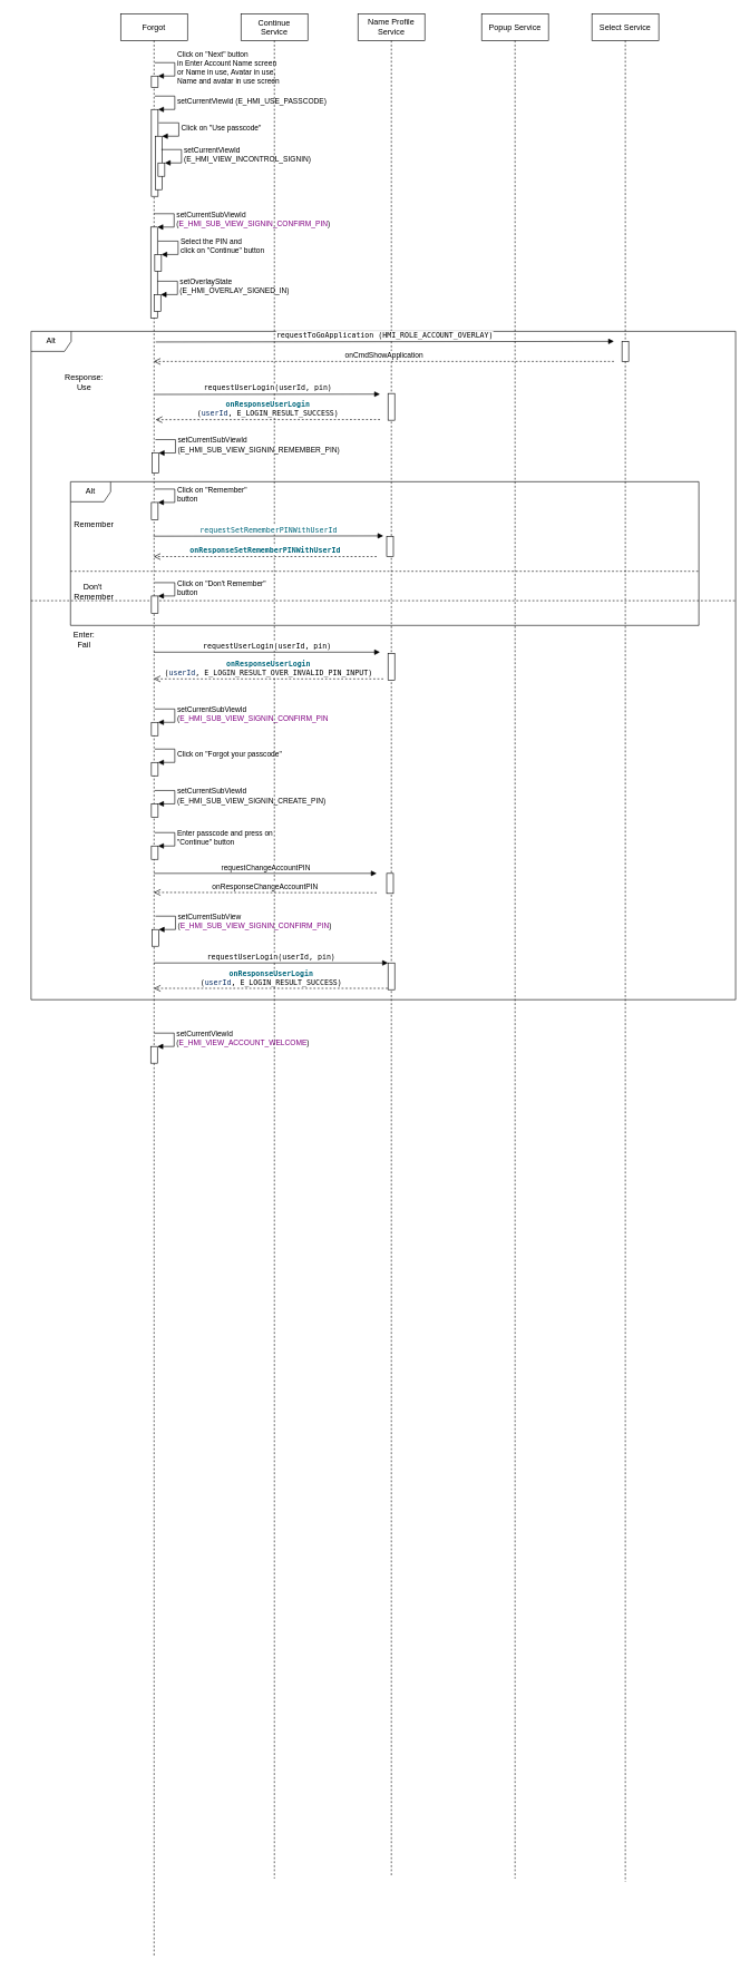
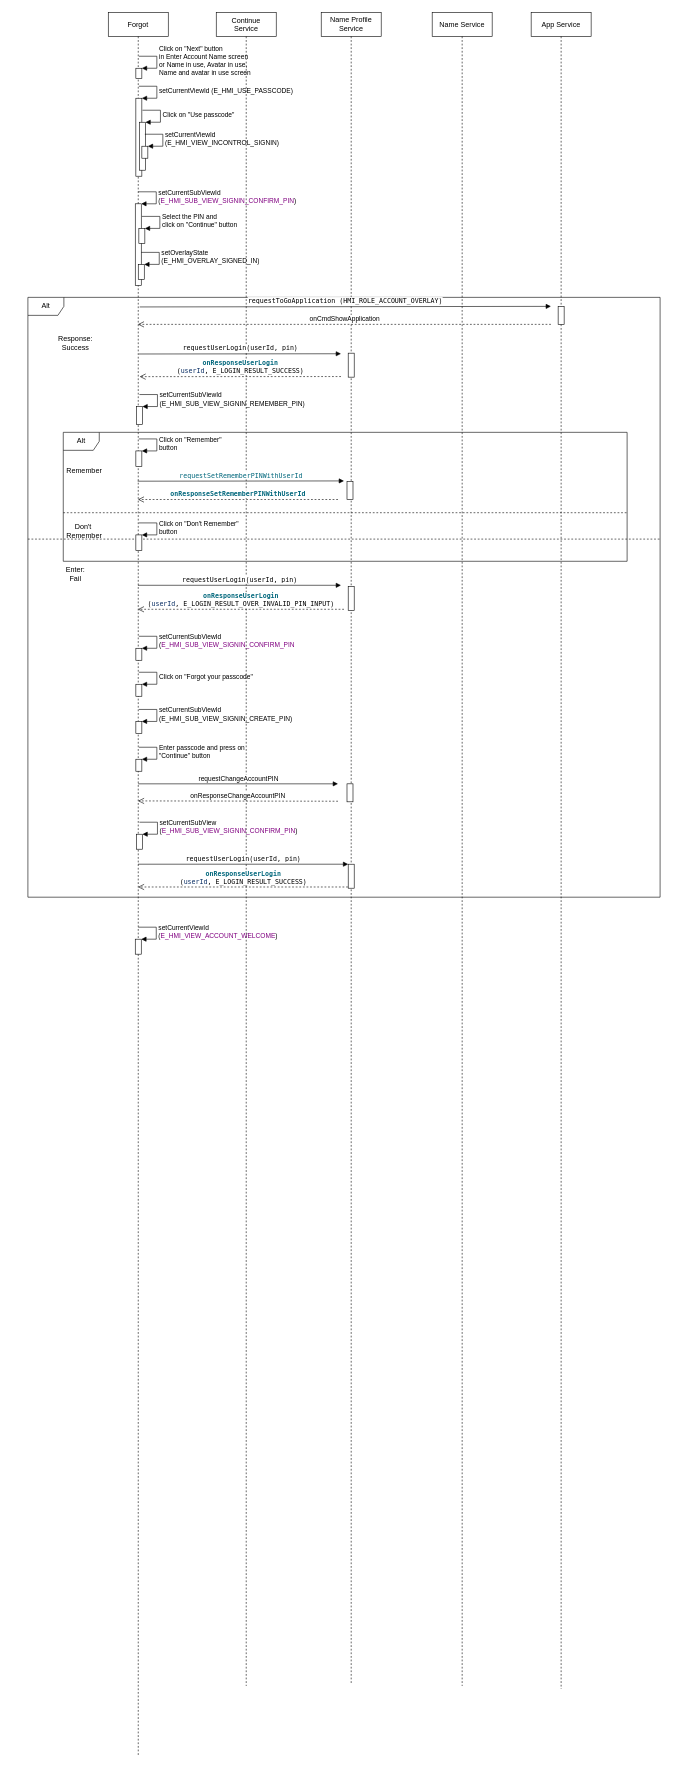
  <mxCell id="0" />
  <mxCell id="1" parent="0" />
  <mxCell id="2" value="" style="group" parent="1" connectable="0" vertex="1"><mxGeometry x="105" y="720" width="940" height="215" as="geometry" /></mxCell>
  <mxCell id="3" value="Alt" style="shape=umlFrame;whiteSpace=wrap;html=1;" parent="2" vertex="1"><mxGeometry width="940" height="215" as="geometry" /></mxCell>
  <mxCell id="4" value="" style="line;strokeWidth=1;fillColor=none;align=left;verticalAlign=middle;spacingTop=-1;spacingLeft=3;spacingRight=3;rotatable=0;labelPosition=right;points=[];portConstraint=eastwest;dashed=1;" parent="2" vertex="1"><mxGeometry y="130" width="940" height="8" as="geometry" /></mxCell>
  <mxCell id="5" value="Remember" style="text;html=1;strokeColor=none;fillColor=none;align=center;verticalAlign=middle;whiteSpace=wrap;rounded=0;dashed=1;" parent="2" vertex="1"><mxGeometry x="15.878" y="50" width="38.108" height="30" as="geometry" /></mxCell>
  <mxCell id="6" value="Don't&amp;nbsp;&lt;br&gt;Remember" style="text;html=1;strokeColor=none;fillColor=none;align=center;verticalAlign=middle;whiteSpace=wrap;rounded=0;dashed=1;" parent="2" vertex="1"><mxGeometry x="15.878" y="150" width="38.108" height="30" as="geometry" /></mxCell>
  <mxCell id="7" value="" style="group" parent="1" connectable="0" vertex="1"><mxGeometry x="46" y="495" width="1054" height="1000" as="geometry" /></mxCell>
  <mxCell id="8" value="Alt" style="shape=umlFrame;whiteSpace=wrap;html=1;" parent="7" vertex="1"><mxGeometry width="1054" height="1000.0" as="geometry" /></mxCell>
  <mxCell id="9" value="" style="line;strokeWidth=1;fillColor=none;align=left;verticalAlign=middle;spacingTop=-1;spacingLeft=3;spacingRight=3;rotatable=0;labelPosition=right;points=[];portConstraint=eastwest;dashed=1;" parent="7" vertex="1"><mxGeometry y="399.005" width="1054" height="7.96" as="geometry" /></mxCell>
- <mxCell id="10" value="Response:&lt;br&gt;Use" style="text;html=1;strokeColor=none;fillColor=none;align=center;verticalAlign=middle;whiteSpace=wrap;rounded=0;dashed=1;" parent="7" vertex="1"><mxGeometry x="-26.0" y="62.177" width="210.8" height="29.851" as="geometry" /></mxCell>
+ <mxCell id="10" value="Response:&lt;br&gt;Success" style="text;html=1;strokeColor=none;fillColor=none;align=center;verticalAlign=middle;whiteSpace=wrap;rounded=0;dashed=1;" parent="7" vertex="1"><mxGeometry x="-26.0" y="62.177" width="210.8" height="29.851" as="geometry" /></mxCell>
  <mxCell id="11" value="Enter:&lt;br&gt;Fail" style="text;html=1;strokeColor=none;fillColor=none;align=center;verticalAlign=middle;whiteSpace=wrap;rounded=0;dashed=1;" parent="7" vertex="1"><mxGeometry x="-26.0" y="445.592" width="210.8" height="29.851" as="geometry" /></mxCell>
  <mxCell id="12" value="Forgot" style="shape=umlLifeline;perimeter=lifelinePerimeter;container=1;collapsible=0;recursiveResize=0;rounded=0;shadow=0;strokeWidth=1;" parent="1" vertex="1"><mxGeometry x="180" y="20" width="100" height="2905" as="geometry" /></mxCell>
  <mxCell id="13" value="" style="html=1;points=[];perimeter=orthogonalPerimeter;" parent="12" vertex="1"><mxGeometry x="46" y="93" width="10" height="17" as="geometry" /></mxCell>
  <mxCell id="14" value="Click on &quot;Next&quot; button&lt;br&gt;in Enter Account Name screen&lt;br&gt;or Name in use, Avatar in use,&lt;br&gt;Name and avatar in use screen" style="edgeStyle=orthogonalEdgeStyle;html=1;align=left;spacingLeft=2;endArrow=block;rounded=0;entryX=1;entryY=0;" parent="12" target="13" edge="1"><mxGeometry relative="1" as="geometry"><mxPoint x="51" y="73" as="sourcePoint" /><Array as="points"><mxPoint x="81" y="73" /></Array></mxGeometry></mxCell>
  <mxCell id="15" value="" style="html=1;points=[];perimeter=orthogonalPerimeter;" parent="12" vertex="1"><mxGeometry x="46" y="143" width="10" height="130" as="geometry" /></mxCell>
  <mxCell id="16" value="setCurrentViewId (E_HMI_USE_PASSCODE)" style="edgeStyle=orthogonalEdgeStyle;html=1;align=left;spacingLeft=2;endArrow=block;rounded=0;entryX=1;entryY=0;" parent="12" target="15" edge="1"><mxGeometry relative="1" as="geometry"><mxPoint x="51" y="123" as="sourcePoint" /><Array as="points"><mxPoint x="81" y="123" /></Array></mxGeometry></mxCell>
  <mxCell id="17" value="" style="html=1;points=[];perimeter=orthogonalPerimeter;" parent="12" vertex="1"><mxGeometry x="52" y="183" width="10" height="80" as="geometry" /></mxCell>
  <mxCell id="18" value="Click on &quot;Use passcode&quot;" style="edgeStyle=orthogonalEdgeStyle;html=1;align=left;spacingLeft=2;endArrow=block;rounded=0;entryX=1;entryY=0;" parent="12" target="17" edge="1"><mxGeometry relative="1" as="geometry"><mxPoint x="57" y="163" as="sourcePoint" /><Array as="points"><mxPoint x="87" y="163" /></Array></mxGeometry></mxCell>
  <mxCell id="19" value="" style="html=1;points=[];perimeter=orthogonalPerimeter;" parent="12" vertex="1"><mxGeometry x="56" y="223" width="10" height="20" as="geometry" /></mxCell>
  <mxCell id="20" value="setCurrentViewId &lt;br&gt;(E_HMI_VIEW_INCONTROL_SIGNIN)" style="edgeStyle=orthogonalEdgeStyle;html=1;align=left;spacingLeft=2;endArrow=block;rounded=0;entryX=1;entryY=0;" parent="12" target="19" edge="1"><mxGeometry relative="1" as="geometry"><mxPoint x="61" y="203" as="sourcePoint" /><Array as="points"><mxPoint x="91" y="203" /></Array></mxGeometry></mxCell>
  <mxCell id="21" value="" style="html=1;points=[];perimeter=orthogonalPerimeter;" parent="12" vertex="1"><mxGeometry x="45" y="319" width="10" height="136" as="geometry" /></mxCell>
  <mxCell id="22" value="setCurrentSubViewId&lt;br&gt;(&lt;span style=&quot;color: rgb(128, 0, 128);&quot;&gt;E_HMI_SUB_VIEW_SIGNIN_CONFIRM_PIN&lt;/span&gt;)" style="edgeStyle=orthogonalEdgeStyle;html=1;align=left;spacingLeft=2;endArrow=block;rounded=0;entryX=1;entryY=0;" parent="12" target="21" edge="1"><mxGeometry relative="1" as="geometry"><mxPoint x="50" y="299" as="sourcePoint" /><Array as="points"><mxPoint x="80" y="299" /></Array></mxGeometry></mxCell>
  <mxCell id="23" value="" style="html=1;points=[];perimeter=orthogonalPerimeter;" parent="12" vertex="1"><mxGeometry x="46" y="1060" width="10" height="20" as="geometry" /></mxCell>
  <mxCell id="24" value="setCurrentSubViewId&lt;br&gt;(&lt;span style=&quot;color: rgb(128, 0, 128);&quot;&gt;E_HMI_SUB_VIEW_SIGNIN_CONFIRM_PIN&lt;/span&gt;" style="edgeStyle=orthogonalEdgeStyle;html=1;align=left;spacingLeft=2;endArrow=block;rounded=0;entryX=1;entryY=0;" parent="12" target="23" edge="1"><mxGeometry relative="1" as="geometry"><mxPoint x="51" y="1040" as="sourcePoint" /><Array as="points"><mxPoint x="81" y="1040" /></Array></mxGeometry></mxCell>
  <mxCell id="25" value="" style="html=1;points=[];perimeter=orthogonalPerimeter;" parent="12" vertex="1"><mxGeometry x="51" y="360" width="10" height="25" as="geometry" /></mxCell>
  <mxCell id="26" value="Select the PIN and&lt;br&gt;click on &quot;Continue&quot; button" style="edgeStyle=orthogonalEdgeStyle;html=1;align=left;spacingLeft=2;endArrow=block;rounded=0;entryX=1;entryY=0;" parent="12" target="25" edge="1"><mxGeometry relative="1" as="geometry"><mxPoint x="56" y="340" as="sourcePoint" /><Array as="points"><mxPoint x="86" y="340" /></Array></mxGeometry></mxCell>
  <mxCell id="27" value="" style="html=1;points=[];perimeter=orthogonalPerimeter;" parent="12" vertex="1"><mxGeometry x="50" y="420" width="10" height="25" as="geometry" /></mxCell>
  <mxCell id="28" value="setOverlayState&lt;br&gt;(E_HMI_OVERLAY_SIGNED_IN)" style="edgeStyle=orthogonalEdgeStyle;html=1;align=left;spacingLeft=2;endArrow=block;rounded=0;entryX=1;entryY=0;" parent="12" target="27" edge="1"><mxGeometry relative="1" as="geometry"><mxPoint x="55" y="400" as="sourcePoint" /><Array as="points"><mxPoint x="85" y="400" /></Array></mxGeometry></mxCell>
  <mxCell id="29" value="" style="html=1;points=[];perimeter=orthogonalPerimeter;" parent="12" vertex="1"><mxGeometry x="47" y="657" width="10" height="30" as="geometry" /></mxCell>
  <mxCell id="30" value="setCurrentSubViewId &lt;br&gt;(E_HMI_SUB_VIEW_SIGNIN_REMEMBER_PIN)" style="edgeStyle=orthogonalEdgeStyle;html=1;align=left;spacingLeft=2;endArrow=block;rounded=0;entryX=1;entryY=0;" parent="12" target="29" edge="1"><mxGeometry relative="1" as="geometry"><mxPoint x="52" y="637" as="sourcePoint" /><Array as="points"><mxPoint x="82" y="637" /></Array></mxGeometry></mxCell>
  <mxCell id="31" value="" style="html=1;points=[];perimeter=orthogonalPerimeter;" parent="12" vertex="1"><mxGeometry x="46" y="731" width="10" height="26" as="geometry" /></mxCell>
  <mxCell id="32" value="Click on &quot;Remember&quot; &lt;br&gt;button" style="edgeStyle=orthogonalEdgeStyle;html=1;align=left;spacingLeft=2;endArrow=block;rounded=0;entryX=1;entryY=0;" parent="12" target="31" edge="1"><mxGeometry relative="1" as="geometry"><mxPoint x="51" y="711" as="sourcePoint" /><Array as="points"><mxPoint x="81" y="711" /></Array></mxGeometry></mxCell>
  <mxCell id="33" value="" style="html=1;points=[];perimeter=orthogonalPerimeter;" parent="12" vertex="1"><mxGeometry x="46" y="871" width="10" height="26" as="geometry" /></mxCell>
  <mxCell id="34" value="Click on &quot;Don't Remember&quot; &lt;br&gt;button" style="edgeStyle=orthogonalEdgeStyle;html=1;align=left;spacingLeft=2;endArrow=block;rounded=0;entryX=1;entryY=0;" parent="12" target="33" edge="1"><mxGeometry relative="1" as="geometry"><mxPoint x="51" y="851" as="sourcePoint" /><Array as="points"><mxPoint x="81" y="851" /></Array></mxGeometry></mxCell>
  <mxCell id="35" value="" style="html=1;points=[];perimeter=orthogonalPerimeter;" parent="12" vertex="1"><mxGeometry x="46" y="1182" width="10" height="20" as="geometry" /></mxCell>
  <mxCell id="36" value="setCurrentSubViewId&lt;br&gt;(E_HMI_SUB_VIEW_SIGNIN_CREATE_PIN)" style="edgeStyle=orthogonalEdgeStyle;html=1;align=left;spacingLeft=2;endArrow=block;rounded=0;entryX=1;entryY=0;" parent="12" target="35" edge="1"><mxGeometry relative="1" as="geometry"><mxPoint x="51" y="1162" as="sourcePoint" /><Array as="points"><mxPoint x="81" y="1162" /></Array></mxGeometry></mxCell>
  <mxCell id="37" value="" style="html=1;points=[];perimeter=orthogonalPerimeter;" parent="12" vertex="1"><mxGeometry x="46" y="1120" width="10" height="20" as="geometry" /></mxCell>
  <mxCell id="38" value="Click on &quot;Forgot your passcode&quot;" style="edgeStyle=orthogonalEdgeStyle;html=1;align=left;spacingLeft=2;endArrow=block;rounded=0;entryX=1;entryY=0;" parent="12" target="37" edge="1"><mxGeometry relative="1" as="geometry"><mxPoint x="51" y="1100" as="sourcePoint" /><Array as="points"><mxPoint x="81" y="1100" /></Array></mxGeometry></mxCell>
  <mxCell id="39" value="" style="html=1;points=[];perimeter=orthogonalPerimeter;" parent="12" vertex="1"><mxGeometry x="46" y="1245" width="10" height="20" as="geometry" /></mxCell>
  <mxCell id="40" value="Enter passcode and press on&amp;nbsp;&lt;br&gt;&quot;Continue&quot; button" style="edgeStyle=orthogonalEdgeStyle;html=1;align=left;spacingLeft=2;endArrow=block;rounded=0;entryX=1;entryY=0;" parent="12" target="39" edge="1"><mxGeometry relative="1" as="geometry"><mxPoint x="51" y="1225" as="sourcePoint" /><Array as="points"><mxPoint x="81" y="1225" /></Array></mxGeometry></mxCell>
  <mxCell id="41" value="" style="html=1;points=[];perimeter=orthogonalPerimeter;" parent="12" vertex="1"><mxGeometry x="47" y="1370" width="10" height="25" as="geometry" /></mxCell>
  <mxCell id="42" value="setCurrentSubView &lt;br&gt;(&lt;span style=&quot;color: rgb(128, 0, 128);&quot;&gt;E_HMI_SUB_VIEW_SIGNIN_CONFIRM_PIN&lt;/span&gt;)" style="edgeStyle=orthogonalEdgeStyle;html=1;align=left;spacingLeft=2;endArrow=block;rounded=0;entryX=1;entryY=0;" parent="12" target="41" edge="1"><mxGeometry relative="1" as="geometry"><mxPoint x="52" y="1350" as="sourcePoint" /><Array as="points"><mxPoint x="82" y="1350" /></Array></mxGeometry></mxCell>
  <mxCell id="43" value="" style="html=1;points=[];perimeter=orthogonalPerimeter;" parent="12" vertex="1"><mxGeometry x="45" y="1545" width="10" height="25" as="geometry" /></mxCell>
  <mxCell id="44" value="setCurrentViewId&amp;nbsp;&lt;br&gt;(&lt;span style=&quot;color: rgb(128, 0, 128);&quot;&gt;E_HMI_VIEW_ACCOUNT_WELCOME&lt;/span&gt;)" style="edgeStyle=orthogonalEdgeStyle;html=1;align=left;spacingLeft=2;endArrow=block;rounded=0;entryX=1;entryY=0;" parent="12" target="43" edge="1"><mxGeometry relative="1" as="geometry"><mxPoint x="50" y="1525" as="sourcePoint" /><Array as="points"><mxPoint x="80" y="1525" /></Array></mxGeometry></mxCell>
  <mxCell id="45" value="Continue &#10;Service" style="shape=umlLifeline;perimeter=lifelinePerimeter;container=1;collapsible=0;recursiveResize=0;rounded=0;shadow=0;strokeWidth=1;" parent="1" vertex="1"><mxGeometry x="360" y="20" width="100" height="2790" as="geometry" /></mxCell>
  <mxCell id="46" value="Name Profile Service" style="shape=umlLifeline;perimeter=lifelinePerimeter;whiteSpace=wrap;html=1;container=1;collapsible=0;recursiveResize=0;outlineConnect=0;" parent="1" vertex="1"><mxGeometry x="535" y="20" width="100" height="2785" as="geometry" /></mxCell>
  <mxCell id="47" value="" style="html=1;points=[];perimeter=orthogonalPerimeter;" parent="46" vertex="1"><mxGeometry x="45" y="568" width="10" height="40" as="geometry" /></mxCell>
  <mxCell id="48" value="&lt;pre style=&quot;margin-top: 0px; margin-bottom: 0px;&quot;&gt;&lt;span style=&quot;color:#00677c;&quot;&gt;requestSetRememberPINWithUserId&lt;/span&gt;&lt;/pre&gt;" style="html=1;verticalAlign=bottom;endArrow=block;rounded=0;exitX=0.49;exitY=0.269;exitDx=0;exitDy=0;exitPerimeter=0;" parent="46" source="12" edge="1"><mxGeometry width="80" relative="1" as="geometry"><mxPoint x="-295" y="780" as="sourcePoint" /><mxPoint x="38" y="781" as="targetPoint" /></mxGeometry></mxCell>
  <mxCell id="49" value="" style="html=1;points=[];perimeter=orthogonalPerimeter;" parent="46" vertex="1"><mxGeometry x="43" y="782" width="10" height="30" as="geometry" /></mxCell>
  <mxCell id="50" value="&lt;pre style=&quot;margin-top: 0px; margin-bottom: 0px;&quot;&gt;&lt;span style=&quot;font-weight:600; color:#00677c;&quot;&gt;onResponseSetRememberPINWithUserId&lt;/span&gt;&lt;/pre&gt;" style="html=1;verticalAlign=bottom;endArrow=open;dashed=1;endSize=8;rounded=0;" parent="46" target="12" edge="1"><mxGeometry relative="1" as="geometry"><mxPoint x="28" y="812" as="sourcePoint" /><mxPoint x="-292" y="812" as="targetPoint" /></mxGeometry></mxCell>
  <mxCell id="51" value="" style="html=1;points=[];perimeter=orthogonalPerimeter;" parent="46" vertex="1"><mxGeometry x="45" y="957" width="10" height="40" as="geometry" /></mxCell>
  <mxCell id="52" value="" style="html=1;points=[];perimeter=orthogonalPerimeter;" parent="46" vertex="1"><mxGeometry x="43" y="1286" width="10" height="30" as="geometry" /></mxCell>
  <mxCell id="53" value="" style="html=1;points=[];perimeter=orthogonalPerimeter;" parent="46" vertex="1"><mxGeometry x="45" y="1420" width="10" height="40" as="geometry" /></mxCell>
  <mxCell id="54" value="&lt;pre style=&quot;margin-top: 0px; margin-bottom: 0px;&quot;&gt;requestUserLogin(userId,&lt;span style=&quot;color:#c0c0c0;&quot;&gt; &lt;/span&gt;pin)&lt;/pre&gt;" style="html=1;verticalAlign=bottom;endArrow=block;entryX=0;entryY=0;rounded=0;" parent="46" target="53" edge="1"><mxGeometry relative="1" as="geometry"><mxPoint x="-305.333" y="1420" as="sourcePoint" /></mxGeometry></mxCell>
  <mxCell id="55" value="&lt;pre style=&quot;margin-top: 0px; margin-bottom: 0px;&quot;&gt;&lt;span style=&quot;font-weight:600; color:#00677c;&quot;&gt;onResponseUserLogin&lt;br&gt;&lt;/span&gt;(&lt;font color=&quot;#092e64&quot;&gt;userId&lt;/font&gt;,&lt;span style=&quot;color:#c0c0c0;&quot;&gt; &lt;/span&gt;E_LOGIN_RESULT_SUCCESS)&lt;br&gt;&lt;/pre&gt;" style="html=1;verticalAlign=bottom;endArrow=open;dashed=1;endSize=8;rounded=0;" parent="46" edge="1"><mxGeometry relative="1" as="geometry"><mxPoint x="-305.333" y="1458" as="targetPoint" /><mxPoint x="44.5" y="1458" as="sourcePoint" /></mxGeometry></mxCell>
- <mxCell id="56" value="Popup Service" style="shape=umlLifeline;perimeter=lifelinePerimeter;whiteSpace=wrap;html=1;container=1;collapsible=0;recursiveResize=0;outlineConnect=0;" parent="1" vertex="1"><mxGeometry x="720" y="20" width="100" height="2790" as="geometry" /></mxCell>
- <mxCell id="57" value="Select Service" style="shape=umlLifeline;perimeter=lifelinePerimeter;whiteSpace=wrap;html=1;container=1;collapsible=0;recursiveResize=0;outlineConnect=0;" parent="1" vertex="1"><mxGeometry x="885" y="20" width="100" height="2795" as="geometry" /></mxCell>
+ <mxCell id="56" value="Name Service" style="shape=umlLifeline;perimeter=lifelinePerimeter;whiteSpace=wrap;html=1;container=1;collapsible=0;recursiveResize=0;outlineConnect=0;" parent="1" vertex="1"><mxGeometry x="720" y="20" width="100" height="2790" as="geometry" /></mxCell>
+ <mxCell id="57" value="App Service" style="shape=umlLifeline;perimeter=lifelinePerimeter;whiteSpace=wrap;html=1;container=1;collapsible=0;recursiveResize=0;outlineConnect=0;" parent="1" vertex="1"><mxGeometry x="885" y="20" width="100" height="2795" as="geometry" /></mxCell>
  <mxCell id="58" value="&lt;pre style=&quot;margin-top: 0px; margin-bottom: 0px;&quot;&gt;requestToGoApplication (HMI_ROLE_ACCOUNT_OVERLAY)&lt;/pre&gt;" style="html=1;verticalAlign=bottom;endArrow=block;rounded=0;exitX=0.524;exitY=0.169;exitDx=0;exitDy=0;exitPerimeter=0;" parent="57" source="12" edge="1"><mxGeometry width="80" relative="1" as="geometry"><mxPoint x="-645" y="490" as="sourcePoint" /><mxPoint x="33" y="490" as="targetPoint" /></mxGeometry></mxCell>
  <mxCell id="59" value="" style="html=1;points=[];perimeter=orthogonalPerimeter;" parent="57" vertex="1"><mxGeometry x="45" y="490" width="10" height="30" as="geometry" /></mxCell>
  <mxCell id="60" value="onCmdShowApplication" style="html=1;verticalAlign=bottom;endArrow=open;dashed=1;endSize=8;rounded=0;" parent="57" target="12" edge="1"><mxGeometry relative="1" as="geometry"><mxPoint x="33" y="520" as="sourcePoint" /><mxPoint x="-645" y="525" as="targetPoint" /></mxGeometry></mxCell>
  <mxCell id="61" value="&lt;pre style=&quot;margin-top: 0px; margin-bottom: 0px;&quot;&gt;requestUserLogin(userId,&lt;span style=&quot;color:#c0c0c0;&quot;&gt; &lt;/span&gt;pin)&lt;/pre&gt;" style="html=1;verticalAlign=bottom;endArrow=block;rounded=0;exitX=0.51;exitY=0.196;exitDx=0;exitDy=0;exitPerimeter=0;" parent="1" source="12" edge="1"><mxGeometry relative="1" as="geometry"><mxPoint x="240" y="588" as="sourcePoint" /><mxPoint x="568" y="589" as="targetPoint" /></mxGeometry></mxCell>
  <mxCell id="62" value="&lt;pre style=&quot;margin-top: 0px; margin-bottom: 0px;&quot;&gt;&lt;span style=&quot;font-weight:600; color:#00677c;&quot;&gt;onResponseUserLogin&lt;br&gt;&lt;/span&gt;(&lt;font color=&quot;#092e64&quot;&gt;userId&lt;/font&gt;,&lt;span style=&quot;color:#c0c0c0;&quot;&gt; &lt;/span&gt;E_LOGIN_RESULT_SUCCESS)&lt;br&gt;&lt;/pre&gt;" style="html=1;verticalAlign=bottom;endArrow=open;dashed=1;endSize=8;rounded=0;entryX=0.523;entryY=0.209;entryDx=0;entryDy=0;entryPerimeter=0;" parent="1" target="12" edge="1"><mxGeometry relative="1" as="geometry"><mxPoint x="240" y="626" as="targetPoint" /><mxPoint x="568" y="627" as="sourcePoint" /></mxGeometry></mxCell>
  <mxCell id="63" value="&lt;pre style=&quot;margin-top: 0px; margin-bottom: 0px;&quot;&gt;requestUserLogin(userId,&lt;span style=&quot;color:#c0c0c0;&quot;&gt; &lt;/span&gt;pin)&lt;/pre&gt;" style="html=1;verticalAlign=bottom;endArrow=block;rounded=0;" parent="1" source="12" edge="1"><mxGeometry relative="1" as="geometry"><mxPoint x="240" y="977" as="sourcePoint" /><mxPoint x="568" y="975" as="targetPoint" /></mxGeometry></mxCell>
  <mxCell id="64" value="&lt;pre style=&quot;margin-top: 0px; margin-bottom: 0px;&quot;&gt;&lt;span style=&quot;font-weight:600; color:#00677c;&quot;&gt;onResponseUserLogin&lt;br&gt;&lt;/span&gt;(&lt;font color=&quot;#092e64&quot;&gt;userId&lt;/font&gt;,&lt;span style=&quot;color:#c0c0c0;&quot;&gt; &lt;/span&gt;E_LOGIN_RESULT_OVER_INVALID_PIN_INPUT)&lt;br&gt;&lt;/pre&gt;" style="html=1;verticalAlign=bottom;endArrow=open;dashed=1;endSize=8;rounded=0;" parent="1" target="12" edge="1"><mxGeometry relative="1" as="geometry"><mxPoint x="240" y="1015" as="targetPoint" /><mxPoint x="573" y="1015" as="sourcePoint" /></mxGeometry></mxCell>
  <mxCell id="65" value="requestChangeAccountPIN" style="html=1;verticalAlign=bottom;endArrow=block;rounded=0;" parent="1" edge="1"><mxGeometry relative="1" as="geometry"><mxPoint x="229.667" y="1306" as="sourcePoint" /><mxPoint x="563" y="1306" as="targetPoint" /></mxGeometry></mxCell>
  <mxCell id="66" value="onResponseChangeAccountPIN" style="html=1;verticalAlign=bottom;endArrow=open;dashed=1;endSize=8;rounded=0;" parent="1" edge="1"><mxGeometry relative="1" as="geometry"><mxPoint x="229.667" y="1334.5" as="targetPoint" /><mxPoint x="563" y="1335" as="sourcePoint" /></mxGeometry></mxCell>
